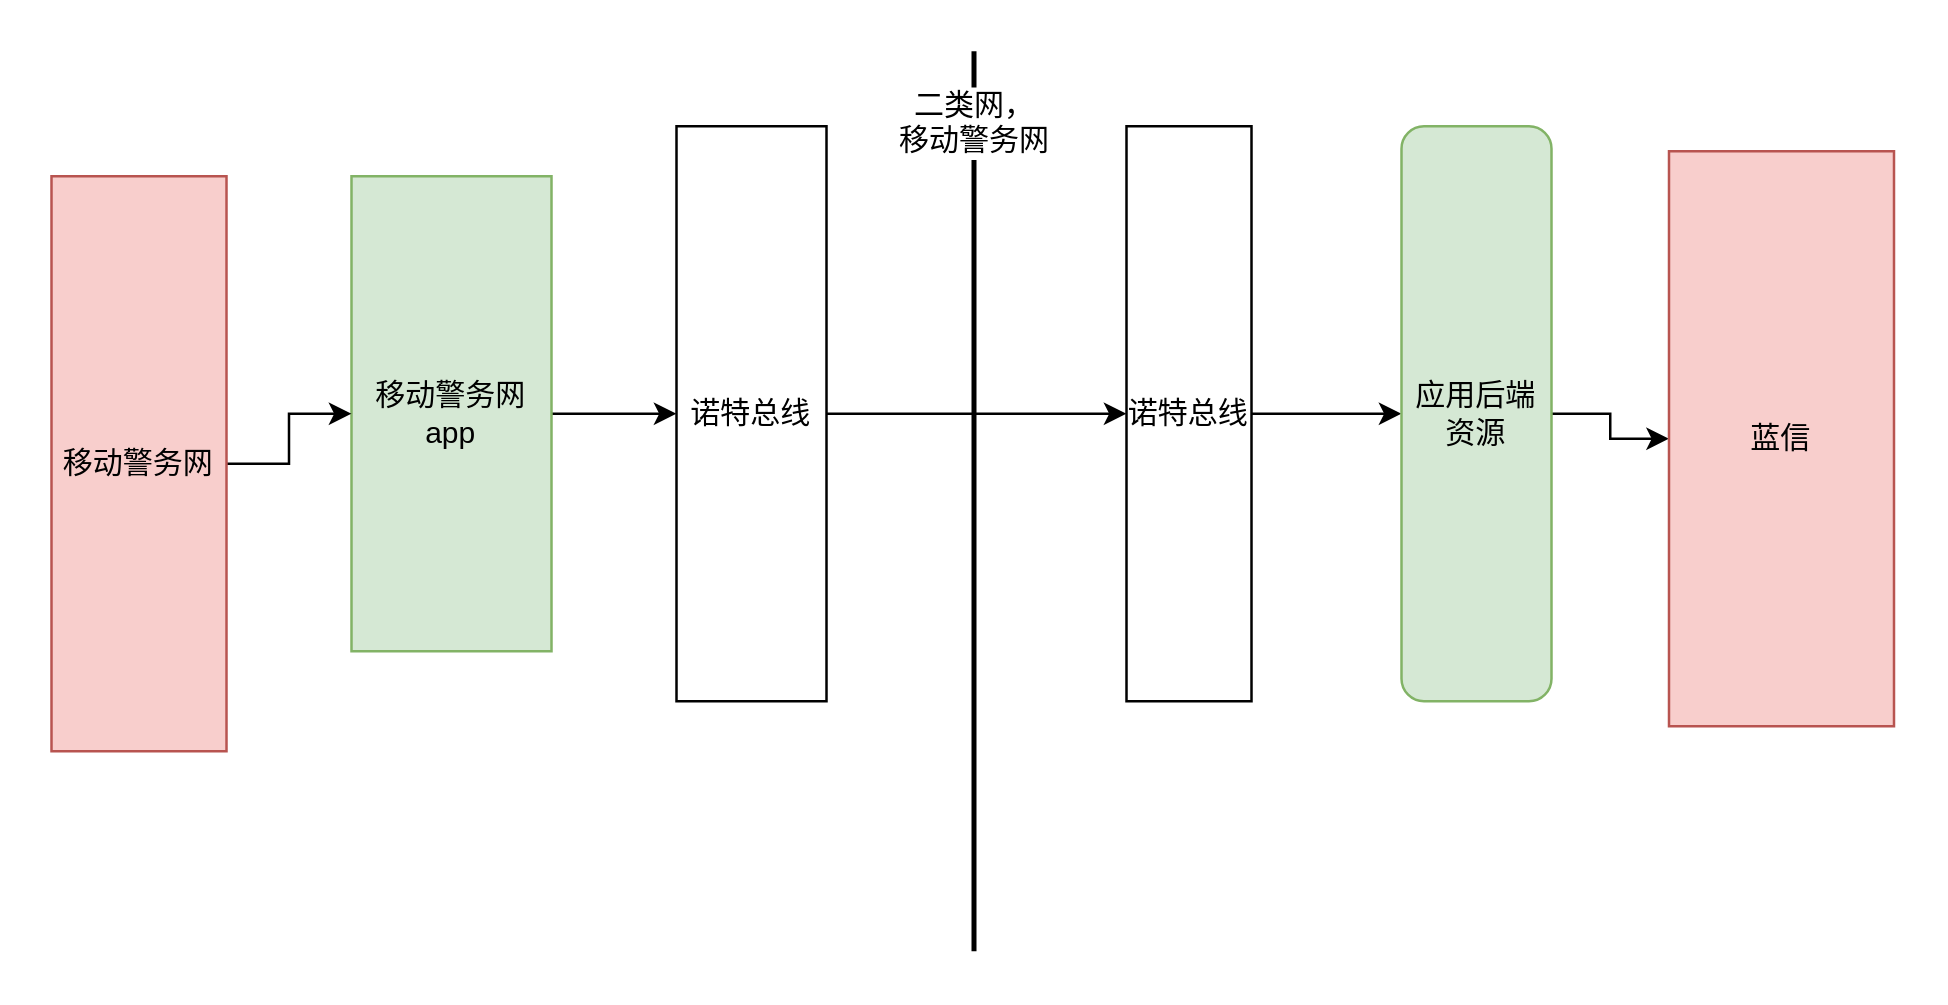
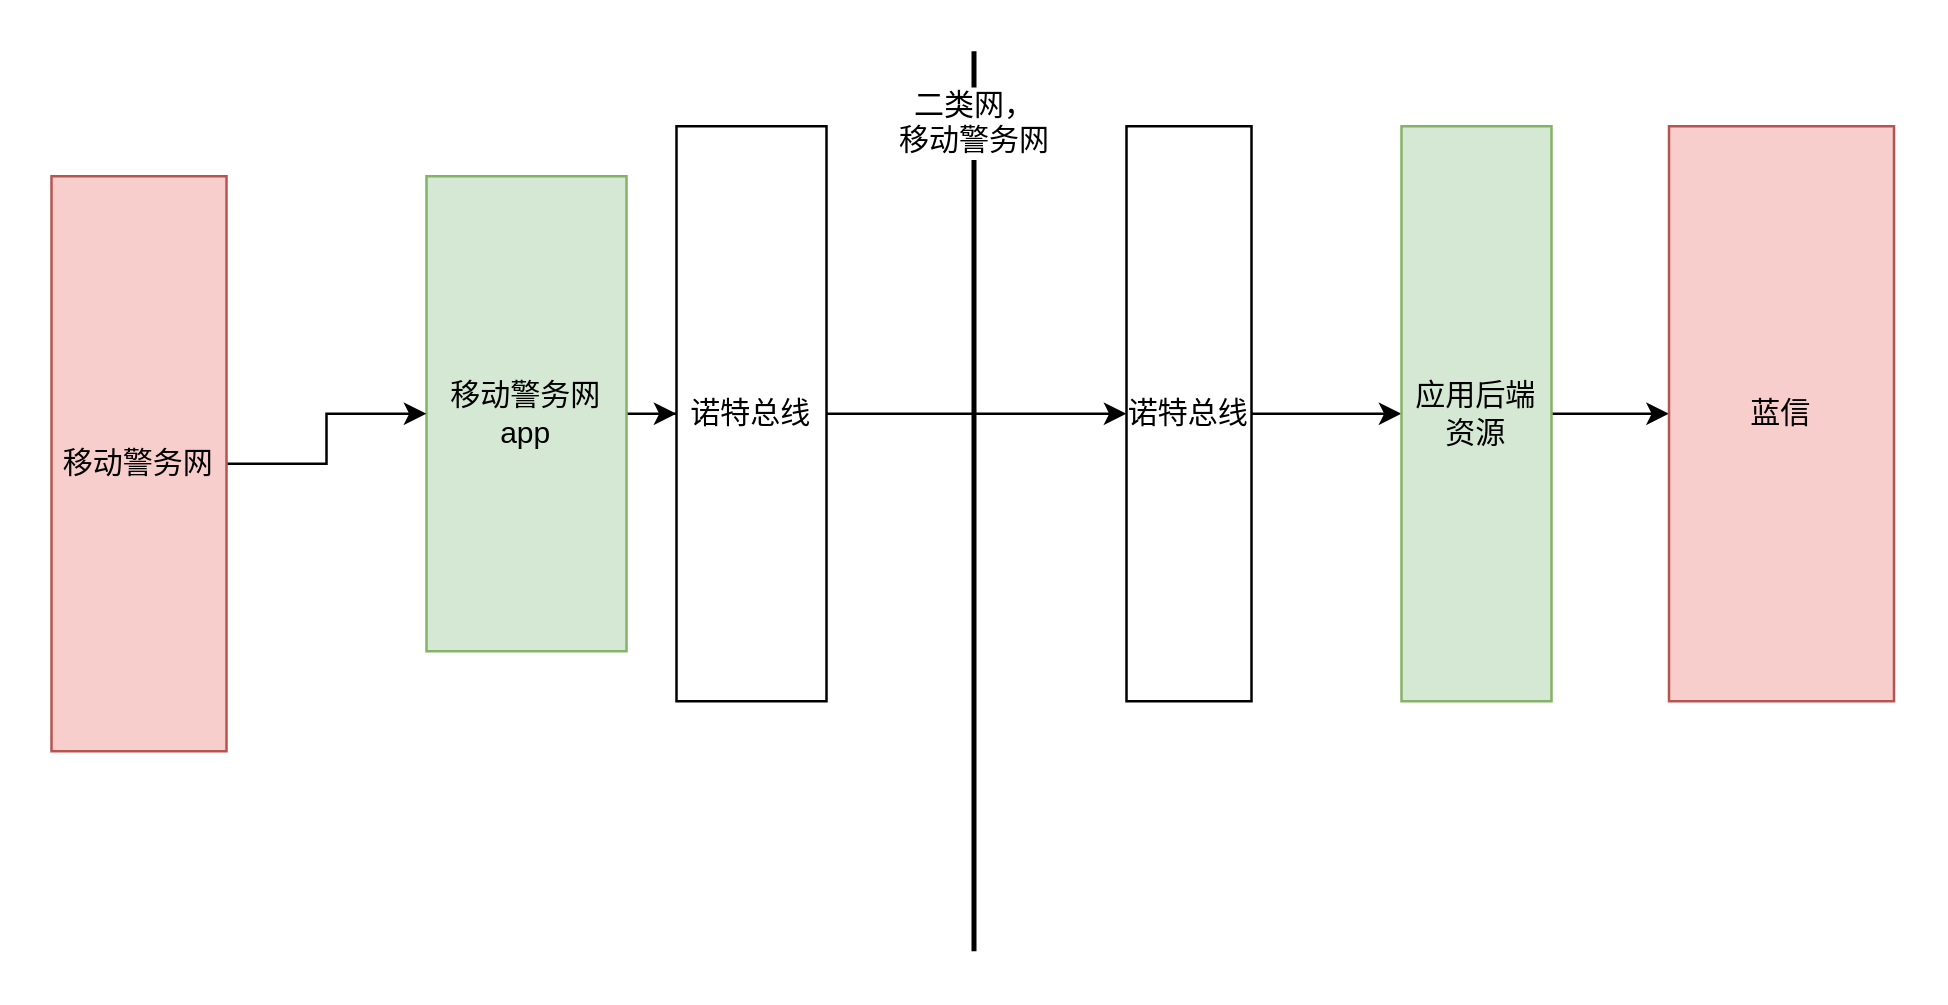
  <mxCell id="0" />
  <mxCell id="1" parent="0" />
  <mxCell id="2" style="edgeStyle=orthogonalEdgeStyle;rounded=0;orthogonalLoop=1;jettySize=auto;html=1;" parent="1" source="3" target="6" edge="1"><mxGeometry relative="1" as="geometry" /></mxCell>
- <mxCell id="3" value="移动警务网&lt;br&gt;app" style="rounded=0;whiteSpace=wrap;html=1;fillColor=#d5e8d4;strokeColor=#82b366;" parent="1" vertex="1"><mxGeometry x="140" y="70" width="80" height="190" as="geometry" /></mxCell>
+ <mxCell id="3" value="移动警务网&lt;br&gt;app" style="rounded=0;whiteSpace=wrap;html=1;fillColor=#d5e8d4;strokeColor=#82b366;" parent="1" vertex="1"><mxGeometry x="170" y="70" width="80" height="190" as="geometry" /></mxCell>
  <mxCell id="4" value="二类网，&lt;br&gt;移动警务网" style="line;strokeWidth=2;direction=south;html=1;" parent="1" vertex="1"><mxGeometry x="384" y="20" width="10" height="360" as="geometry" /></mxCell>
  <mxCell id="5" style="edgeStyle=orthogonalEdgeStyle;rounded=0;orthogonalLoop=1;jettySize=auto;html=1;entryX=0;entryY=0.5;entryDx=0;entryDy=0;" parent="1" source="6" target="8" edge="1"><mxGeometry relative="1" as="geometry" /></mxCell>
  <mxCell id="6" value="诺特总线" style="rounded=0;whiteSpace=wrap;html=1;" parent="1" vertex="1"><mxGeometry x="270" y="50" width="60" height="230" as="geometry" /></mxCell>
  <mxCell id="7" style="edgeStyle=orthogonalEdgeStyle;rounded=0;orthogonalLoop=1;jettySize=auto;html=1;entryX=0;entryY=0.5;entryDx=0;entryDy=0;" parent="1" source="8" target="10" edge="1"><mxGeometry relative="1" as="geometry" /></mxCell>
  <mxCell id="8" value="诺特总线" style="rounded=0;whiteSpace=wrap;html=1;" parent="1" vertex="1"><mxGeometry x="450" y="50" width="50" height="230" as="geometry" /></mxCell>
  <mxCell id="9" style="edgeStyle=orthogonalEdgeStyle;rounded=0;orthogonalLoop=1;jettySize=auto;html=1;" parent="1" source="10" target="11" edge="1"><mxGeometry relative="1" as="geometry" /></mxCell>
- <mxCell id="10" value="应用后端资源" style="whiteSpace=wrap;html=1;fillColor=#d5e8d4;strokeColor=#82b366;rounded=1;" parent="1" vertex="1"><mxGeometry x="560" y="50" width="60" height="230" as="geometry" /></mxCell>
- <mxCell id="11" value="蓝信" style="rounded=0;whiteSpace=wrap;html=1;fillColor=#f8cecc;strokeColor=#b85450;" parent="1" vertex="1"><mxGeometry x="667" y="60" width="90" height="230" as="geometry" /></mxCell>
+ <mxCell id="10" value="应用后端资源" style="rounded=0;whiteSpace=wrap;html=1;fillColor=#d5e8d4;strokeColor=#82b366;" parent="1" vertex="1"><mxGeometry x="560" y="50" width="60" height="230" as="geometry" /></mxCell>
+ <mxCell id="11" value="蓝信" style="rounded=0;whiteSpace=wrap;html=1;fillColor=#f8cecc;strokeColor=#b85450;" parent="1" vertex="1"><mxGeometry x="667" y="50" width="90" height="230" as="geometry" /></mxCell>
  <mxCell id="12" style="edgeStyle=orthogonalEdgeStyle;rounded=0;orthogonalLoop=1;jettySize=auto;html=1;" parent="1" source="13" target="3" edge="1"><mxGeometry relative="1" as="geometry" /></mxCell>
  <mxCell id="13" value="移动警务网" style="rounded=0;whiteSpace=wrap;html=1;fillColor=#f8cecc;strokeColor=#b85450;" parent="1" vertex="1"><mxGeometry x="20" y="70" width="70" height="230" as="geometry" /></mxCell>
